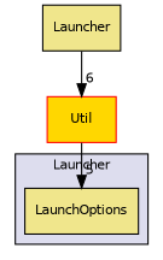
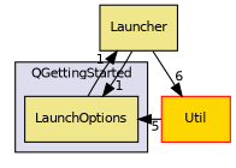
  digraph {
    compound=true
    node [fillcolor=khaki fontname=Helvetica fontsize=10 shape=box style=filled]
    edge [headlabel=1 labeldistance=1.5 labelfontname=Helvetica labelfontsize=10]
    n1 [label=LaunchOptions pencolor=black]
    n2 [label=Launcher]
    n3 [color=red fillcolor=gold label=Util]
    subgraph cluster_1 {
      bgcolor="#ddddee"
      fontname=Helvetica
      fontsize=10
-     label=Launcher
+     label=QGettingStarted
      pencolor=black
      n1
    }
+   n1 -> n2
+   n2 -> n1
    n2 -> n3 [headlabel=6]
    n3 -> n1 [headlabel=5]
  }
